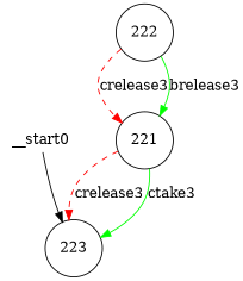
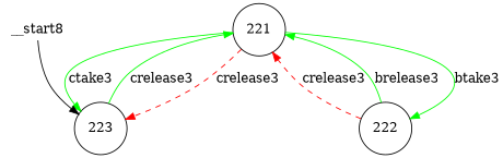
  digraph {
    node [shape=circle]
    edge [color=green contract=GREEN modality=MUST style="strict"]
    n1 [label=221]
    n2 [label=223]
    n3 [label=222]
-   __start0 [height=0 shape=none width=0]
+   __start0 [height=0 shape=none width=0 label=__start8]
    n1 -> n2 [color=red contract=RED label=crelease3 modality=MAY style=dashed]
    n1 -> n2 [label=ctake3]
+   n1 -> n3 [label=btake3]
+   n2 -> n1 [label=crelease3]
    n3 -> n1 [color=red contract=RED label=crelease3 modality=MAY style=dashed]
    n3 -> n1 [label=brelease3]
    __start0 -> n2 [color="" contract="" modality="" style=""]
  }
